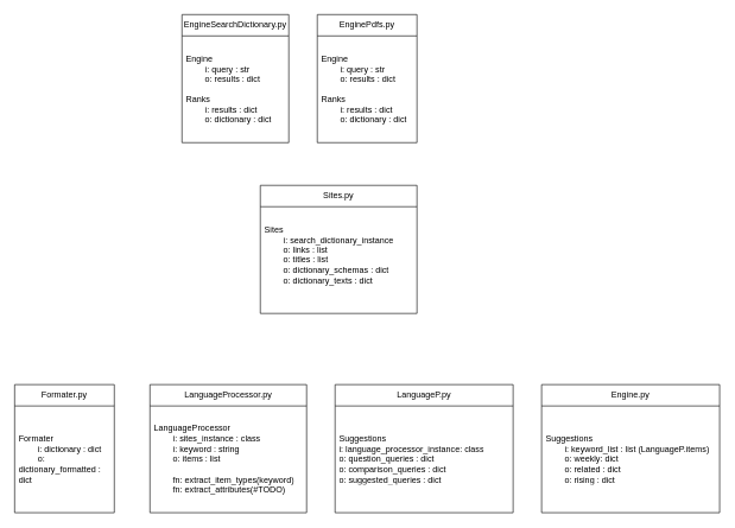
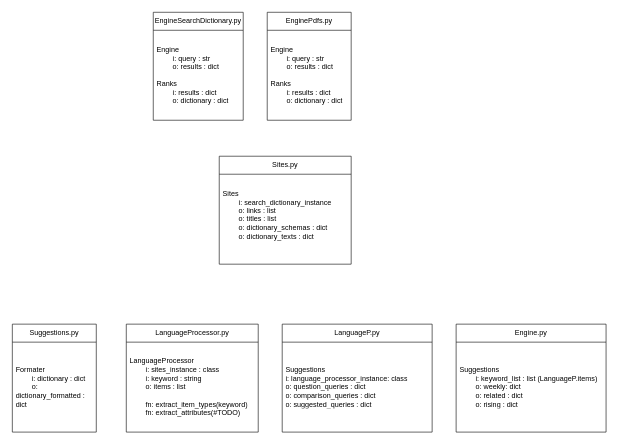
  <mxCell id="0" />
  <mxCell id="1" parent="0" />
  <mxCell id="2" value="EngineSearchDictionary.py" style="swimlane;fontStyle=0;childLayout=stackLayout;horizontal=1;startSize=30;horizontalStack=0;resizeParent=1;resizeParentMax=0;resizeLast=0;collapsible=1;marginBottom=0;whiteSpace=wrap;html=1;" parent="1" vertex="1"><mxGeometry x="255" y="20" width="150" height="180" as="geometry" /></mxCell>
  <mxCell id="3" value="Engine&lt;br&gt;&lt;span style=&quot;white-space: pre;&quot;&gt;&#09;&lt;/span&gt;i: query : str&lt;br&gt;&lt;span style=&quot;white-space: pre;&quot;&gt;&#09;&lt;/span&gt;o: results : dict&lt;br&gt;&lt;br&gt;Ranks&lt;br&gt;&lt;span style=&quot;white-space: pre;&quot;&gt;&#09;&lt;/span&gt;i: results : dict&lt;br&gt;&lt;span style=&quot;white-space: pre;&quot;&gt;&#09;&lt;/span&gt;o: dictionary : dict" style="text;strokeColor=none;fillColor=none;align=left;verticalAlign=middle;spacingLeft=4;spacingRight=4;overflow=hidden;points=[[0,0.5],[1,0.5]];portConstraint=eastwest;rotatable=0;whiteSpace=wrap;html=1;" parent="2" vertex="1"><mxGeometry y="30" width="150" height="150" as="geometry" /></mxCell>
  <mxCell id="4" value="Sites.py" style="swimlane;fontStyle=0;childLayout=stackLayout;horizontal=1;startSize=30;horizontalStack=0;resizeParent=1;resizeParentMax=0;resizeLast=0;collapsible=1;marginBottom=0;whiteSpace=wrap;html=1;" parent="1" vertex="1"><mxGeometry x="365" y="260" width="220" height="180" as="geometry" /></mxCell>
  <mxCell id="5" value="Sites&lt;br&gt;&lt;span style=&quot;white-space: pre;&quot;&gt;&#09;&lt;/span&gt;i: search_dictionary_instance&lt;br&gt;&lt;span style=&quot;white-space: pre;&quot;&gt;&#09;&lt;/span&gt;o: links : list&lt;br&gt;&lt;span style=&quot;white-space: pre;&quot;&gt;&#09;&lt;/span&gt;o: titles : list&lt;br&gt;&lt;span style=&quot;white-space: pre;&quot;&gt;&#09;&lt;/span&gt;o: dictionary_schemas : dict&lt;br&gt;&lt;span style=&quot;white-space: pre;&quot;&gt;&#09;&lt;/span&gt;o: dictionary_texts : dict&lt;br&gt;&lt;span style=&quot;white-space: pre;&quot;&gt;&#09;&lt;/span&gt;" style="text;strokeColor=none;fillColor=none;align=left;verticalAlign=middle;spacingLeft=4;spacingRight=4;overflow=hidden;points=[[0,0.5],[1,0.5]];portConstraint=eastwest;rotatable=0;whiteSpace=wrap;html=1;" parent="4" vertex="1"><mxGeometry y="30" width="220" height="150" as="geometry" /></mxCell>
- <mxCell id="6" value="Formater.py" style="swimlane;fontStyle=0;childLayout=stackLayout;horizontal=1;startSize=30;horizontalStack=0;resizeParent=1;resizeParentMax=0;resizeLast=0;collapsible=1;marginBottom=0;whiteSpace=wrap;html=1;" parent="1" vertex="1"><mxGeometry x="20" y="540" width="140" height="180" as="geometry" /></mxCell>
+ <mxCell id="6" value="Suggestions.py" style="swimlane;fontStyle=0;childLayout=stackLayout;horizontal=1;startSize=30;horizontalStack=0;resizeParent=1;resizeParentMax=0;resizeLast=0;collapsible=1;marginBottom=0;whiteSpace=wrap;html=1;" parent="1" vertex="1"><mxGeometry x="20" y="540" width="140" height="180" as="geometry" /></mxCell>
  <mxCell id="7" value="Formater&lt;br&gt;&lt;span style=&quot;white-space: pre;&quot;&gt;&#09;&lt;/span&gt;i: dictionary : dict&lt;br&gt;&lt;span style=&quot;white-space: pre;&quot;&gt;&#09;&lt;/span&gt;o: dictionary_formatted : dict" style="text;strokeColor=none;fillColor=none;align=left;verticalAlign=middle;spacingLeft=4;spacingRight=4;overflow=hidden;points=[[0,0.5],[1,0.5]];portConstraint=eastwest;rotatable=0;whiteSpace=wrap;html=1;" parent="6" vertex="1"><mxGeometry y="30" width="140" height="150" as="geometry" /></mxCell>
  <mxCell id="8" value="LanguageProcessor.py" style="swimlane;fontStyle=0;childLayout=stackLayout;horizontal=1;startSize=30;horizontalStack=0;resizeParent=1;resizeParentMax=0;resizeLast=0;collapsible=1;marginBottom=0;whiteSpace=wrap;html=1;" parent="1" vertex="1"><mxGeometry x="210" y="540" width="220" height="180" as="geometry" /></mxCell>
  <mxCell id="9" value="LanguageProcessor&lt;br&gt;&lt;span style=&quot;white-space: pre;&quot;&gt;&#09;&lt;/span&gt;i: sites_instance : class&lt;br&gt;&lt;span style=&quot;white-space: pre;&quot;&gt;&lt;span style=&quot;white-space: pre;&quot;&gt;&#09;&lt;/span&gt;i: keyword : string&#09;&lt;/span&gt;&lt;br&gt;&lt;span style=&quot;white-space: pre;&quot;&gt;&#09;&lt;/span&gt;o: items : list&lt;br&gt;&lt;br&gt;&lt;span style=&quot;white-space: pre;&quot;&gt;&#09;&lt;/span&gt;fn: extract_item_types(keyword)&lt;br&gt;&lt;span style=&quot;white-space: pre;&quot;&gt;&#09;&lt;/span&gt;fn: extract_attributes(#TODO)" style="text;strokeColor=none;fillColor=none;align=left;verticalAlign=middle;spacingLeft=4;spacingRight=4;overflow=hidden;points=[[0,0.5],[1,0.5]];portConstraint=eastwest;rotatable=0;whiteSpace=wrap;html=1;" parent="8" vertex="1"><mxGeometry y="30" width="220" height="150" as="geometry" /></mxCell>
  <mxCell id="10" value="LanguageP.py" style="swimlane;fontStyle=0;childLayout=stackLayout;horizontal=1;startSize=30;horizontalStack=0;resizeParent=1;resizeParentMax=0;resizeLast=0;collapsible=1;marginBottom=0;whiteSpace=wrap;html=1;" parent="1" vertex="1"><mxGeometry x="470" y="540" width="250" height="180" as="geometry" /></mxCell>
  <mxCell id="11" value="Suggestions&lt;br&gt;&lt;span style=&quot;&quot;&gt;&#09;&lt;/span&gt;i: language_processor_instance: class&lt;br&gt;&lt;span style=&quot;&quot;&gt;&#09;&lt;/span&gt;o: question_queries : dict&lt;br&gt;&lt;span style=&quot;&quot;&gt;&lt;/span&gt;o: comparison_queries : dict&lt;br&gt;o: suggested_queries : dict" style="text;strokeColor=none;fillColor=none;align=left;verticalAlign=middle;spacingLeft=4;spacingRight=4;overflow=hidden;points=[[0,0.5],[1,0.5]];portConstraint=eastwest;rotatable=0;whiteSpace=wrap;html=1;" parent="10" vertex="1"><mxGeometry y="30" width="250" height="150" as="geometry" /></mxCell>
  <mxCell id="12" value="Engine.py" style="swimlane;fontStyle=0;childLayout=stackLayout;horizontal=1;startSize=30;horizontalStack=0;resizeParent=1;resizeParentMax=0;resizeLast=0;collapsible=1;marginBottom=0;whiteSpace=wrap;html=1;" parent="1" vertex="1"><mxGeometry x="760" y="540" width="250" height="180" as="geometry" /></mxCell>
  <mxCell id="13" value="Suggestions&lt;br&gt;&lt;span style=&quot;&quot;&gt;&#09;&lt;/span&gt;&lt;span style=&quot;white-space: pre;&quot;&gt;&#09;&lt;/span&gt;i: keyword_list : list (LanguageP.items)&lt;br&gt;&lt;span style=&quot;&quot;&gt;&#09;&lt;/span&gt;&lt;span style=&quot;white-space: pre;&quot;&gt;&#09;&lt;/span&gt;o: weekly: dict&lt;br&gt;&lt;span style=&quot;&quot;&gt;&#09;&lt;/span&gt;&lt;span style=&quot;white-space: pre;&quot;&gt;&#09;&lt;/span&gt;o: related : dict&lt;br&gt;&lt;span style=&quot;white-space: pre;&quot;&gt;&#09;&lt;/span&gt;o: rising : dict" style="text;strokeColor=none;fillColor=none;align=left;verticalAlign=middle;spacingLeft=4;spacingRight=4;overflow=hidden;points=[[0,0.5],[1,0.5]];portConstraint=eastwest;rotatable=0;whiteSpace=wrap;html=1;" parent="12" vertex="1"><mxGeometry y="30" width="250" height="150" as="geometry" /></mxCell>
  <mxCell id="14" value="EnginePdfs.py" style="swimlane;fontStyle=0;childLayout=stackLayout;horizontal=1;startSize=30;horizontalStack=0;resizeParent=1;resizeParentMax=0;resizeLast=0;collapsible=1;marginBottom=0;whiteSpace=wrap;html=1;" parent="1" vertex="1"><mxGeometry x="445" y="20" width="140" height="180" as="geometry" /></mxCell>
  <mxCell id="15" value="Engine&lt;br&gt;&lt;span style=&quot;white-space: pre;&quot;&gt;&#09;&lt;/span&gt;i: query : str&lt;br&gt;&lt;span style=&quot;white-space: pre;&quot;&gt;&#09;&lt;/span&gt;o: results : dict&lt;br&gt;&lt;br&gt;Ranks&lt;br&gt;&lt;span style=&quot;white-space: pre;&quot;&gt;&#09;&lt;/span&gt;i: results : dict&lt;br&gt;&lt;span style=&quot;white-space: pre;&quot;&gt;&#09;&lt;/span&gt;o: dictionary : dict" style="text;strokeColor=none;fillColor=none;align=left;verticalAlign=middle;spacingLeft=4;spacingRight=4;overflow=hidden;points=[[0,0.5],[1,0.5]];portConstraint=eastwest;rotatable=0;whiteSpace=wrap;html=1;" parent="14" vertex="1"><mxGeometry y="30" width="140" height="150" as="geometry" /></mxCell>
